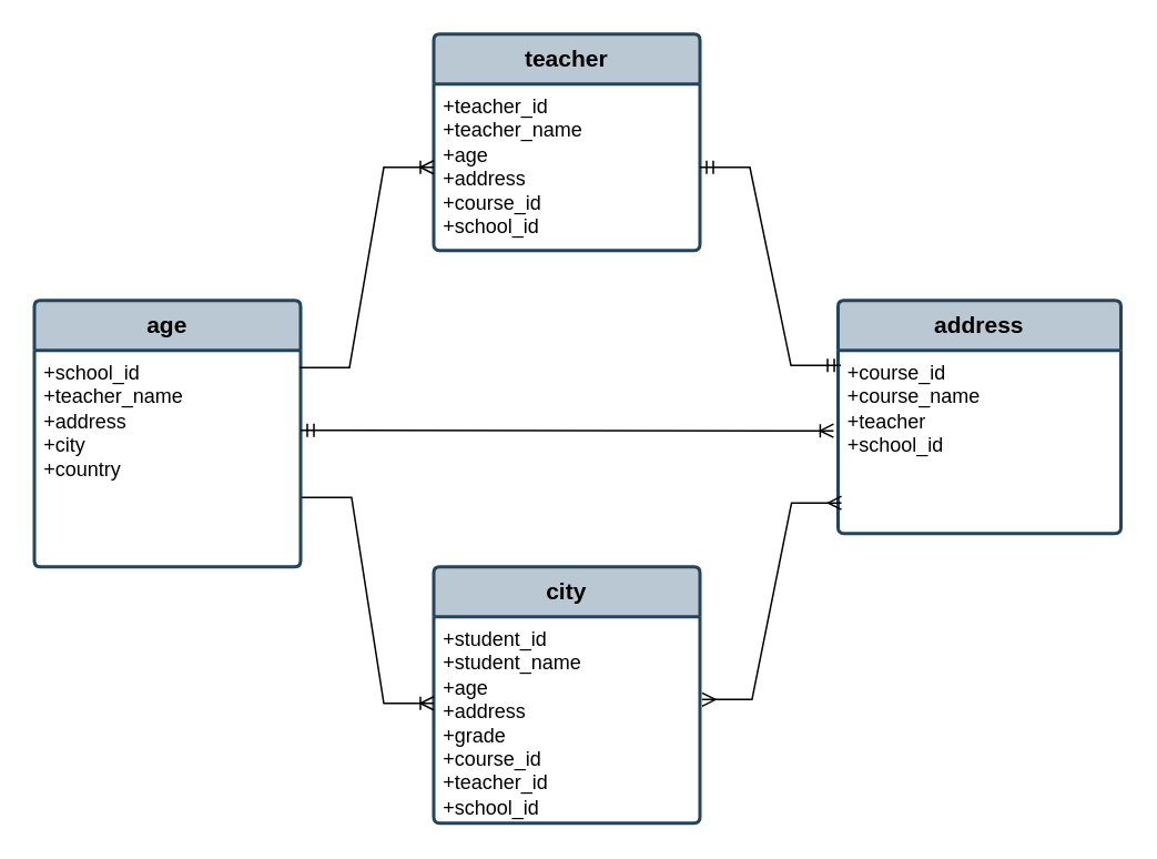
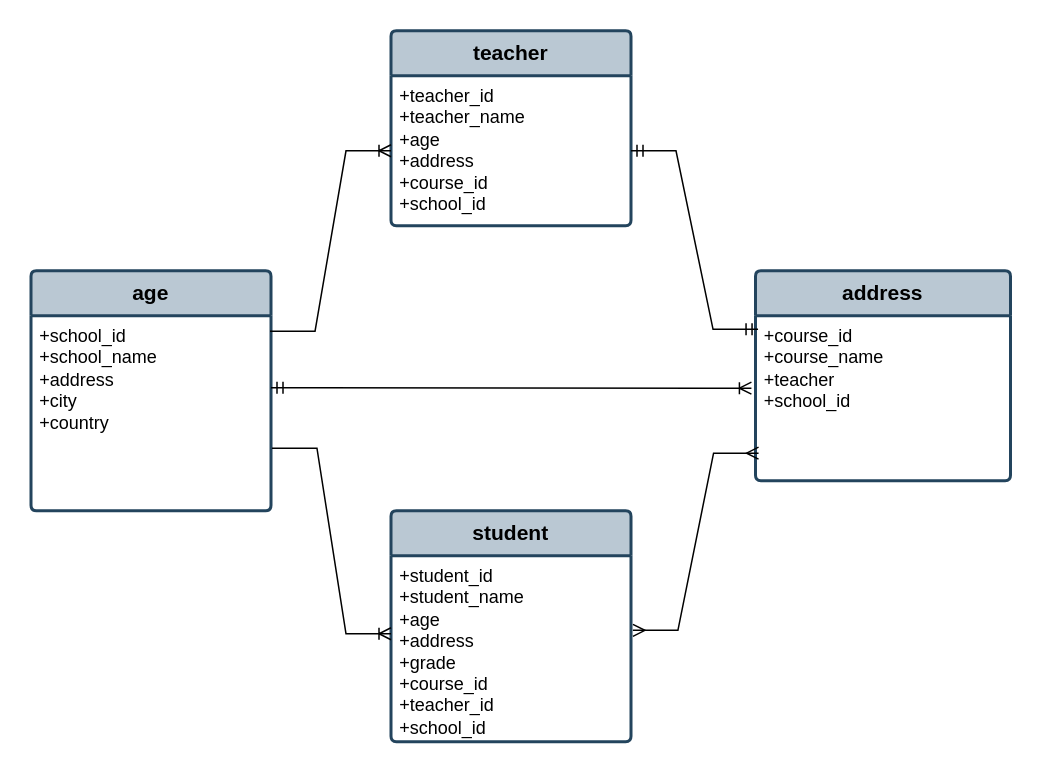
  <mxCell id="0" />
  <mxCell id="1" parent="0" />
  <mxCell id="2" value="teacher" style="swimlane;childLayout=stackLayout;horizontal=1;startSize=30;horizontalStack=0;rounded=1;fontSize=14;fontStyle=1;strokeWidth=2;resizeParent=0;resizeLast=1;shadow=0;dashed=0;align=center;arcSize=4;whiteSpace=wrap;html=1;fillColor=#bac8d3;strokeColor=#23445d;" parent="1" vertex="1"><mxGeometry x="260" y="20" width="160" height="130" as="geometry" /></mxCell>
  <mxCell id="3" value="+teacher_id&lt;div&gt;+teacher_name&lt;br&gt;&lt;div&gt;+age&lt;br&gt;+address&lt;br&gt;+course_id&lt;/div&gt;&lt;/div&gt;&lt;div&gt;+school_id&lt;/div&gt;" style="align=left;strokeColor=none;fillColor=none;spacingLeft=4;spacingRight=4;fontSize=12;verticalAlign=top;resizable=0;rotatable=0;part=1;html=1;whiteSpace=wrap;" parent="2" vertex="1"><mxGeometry y="30" width="160" height="100" as="geometry" /></mxCell>
- <mxCell id="4" value="city" style="swimlane;childLayout=stackLayout;horizontal=1;startSize=30;horizontalStack=0;rounded=1;fontSize=14;fontStyle=1;strokeWidth=2;resizeParent=0;resizeLast=1;shadow=0;dashed=0;align=center;arcSize=4;whiteSpace=wrap;html=1;fillColor=#bac8d3;strokeColor=#23445d;" parent="1" vertex="1"><mxGeometry x="260" y="340" width="160" height="154" as="geometry" /></mxCell>
+ <mxCell id="4" value="student" style="swimlane;childLayout=stackLayout;horizontal=1;startSize=30;horizontalStack=0;rounded=1;fontSize=14;fontStyle=1;strokeWidth=2;resizeParent=0;resizeLast=1;shadow=0;dashed=0;align=center;arcSize=4;whiteSpace=wrap;html=1;fillColor=#bac8d3;strokeColor=#23445d;" parent="1" vertex="1"><mxGeometry x="260" y="340" width="160" height="154" as="geometry" /></mxCell>
  <mxCell id="5" value="+student_id&lt;div&gt;+student_name&lt;div&gt;+age&lt;/div&gt;&lt;div&gt;+address&lt;/div&gt;&lt;div&gt;+grade&lt;/div&gt;&lt;div&gt;+course_id&lt;br&gt;&lt;/div&gt;&lt;div&gt;+teacher_id&lt;br&gt;+school_id&lt;/div&gt;&lt;/div&gt;" style="align=left;strokeColor=none;fillColor=none;spacingLeft=4;spacingRight=4;fontSize=12;verticalAlign=top;resizable=0;rotatable=0;part=1;html=1;whiteSpace=wrap;" parent="4" vertex="1"><mxGeometry y="30" width="160" height="124" as="geometry" /></mxCell>
  <mxCell id="6" value="address" style="swimlane;childLayout=stackLayout;horizontal=1;startSize=30;horizontalStack=0;rounded=1;fontSize=14;fontStyle=1;strokeWidth=2;resizeParent=0;resizeLast=1;shadow=0;dashed=0;align=center;arcSize=4;whiteSpace=wrap;html=1;fillColor=#bac8d3;strokeColor=#23445d;" parent="1" vertex="1"><mxGeometry x="503" y="180" width="170" height="140" as="geometry" /></mxCell>
  <mxCell id="7" value="+course_id&lt;div&gt;+course_name&lt;br&gt;+teacher&lt;br&gt;&lt;/div&gt;&lt;div&gt;+school_id&lt;/div&gt;" style="align=left;strokeColor=none;fillColor=none;spacingLeft=4;spacingRight=4;fontSize=12;verticalAlign=top;resizable=0;rotatable=0;part=1;html=1;whiteSpace=wrap;" parent="6" vertex="1"><mxGeometry y="30" width="170" height="110" as="geometry" /></mxCell>
  <mxCell id="8" value="age" style="swimlane;childLayout=stackLayout;horizontal=1;startSize=30;horizontalStack=0;rounded=1;fontSize=14;fontStyle=1;strokeWidth=2;resizeParent=0;resizeLast=1;shadow=0;dashed=0;align=center;arcSize=4;whiteSpace=wrap;html=1;fillColor=#bac8d3;strokeColor=#23445d;" parent="1" vertex="1"><mxGeometry x="20" y="180" width="160" height="160" as="geometry" /></mxCell>
- <mxCell id="9" value="+school_id&lt;div&gt;+teacher_name&lt;br&gt;&lt;div&gt;&lt;span style=&quot;background-color: transparent; color: light-dark(rgb(0, 0, 0), rgb(255, 255, 255));&quot;&gt;+address&lt;/span&gt;&lt;/div&gt;&lt;/div&gt;&lt;div&gt;+city&lt;br&gt;+country&lt;/div&gt;" style="align=left;strokeColor=none;fillColor=none;spacingLeft=4;spacingRight=4;fontSize=12;verticalAlign=top;resizable=0;rotatable=0;part=1;html=1;whiteSpace=wrap;" parent="8" vertex="1"><mxGeometry y="30" width="160" height="130" as="geometry" /></mxCell>
+ <mxCell id="9" value="+school_id&lt;div&gt;+school_name&lt;br&gt;&lt;div&gt;&lt;span style=&quot;background-color: transparent; color: light-dark(rgb(0, 0, 0), rgb(255, 255, 255));&quot;&gt;+address&lt;/span&gt;&lt;/div&gt;&lt;/div&gt;&lt;div&gt;+city&lt;br&gt;+country&lt;/div&gt;" style="align=left;strokeColor=none;fillColor=none;spacingLeft=4;spacingRight=4;fontSize=12;verticalAlign=top;resizable=0;rotatable=0;part=1;html=1;whiteSpace=wrap;" parent="8" vertex="1"><mxGeometry y="30" width="160" height="130" as="geometry" /></mxCell>
  <mxCell id="10" value="" style="edgeStyle=entityRelationEdgeStyle;fontSize=12;html=1;endArrow=ERmany;startArrow=ERmany;rounded=0;exitX=0.012;exitY=0.833;exitDx=0;exitDy=0;exitPerimeter=0;entryX=1.008;entryY=0.401;entryDx=0;entryDy=0;entryPerimeter=0;" edge="1" parent="1" source="7" target="5"><mxGeometry width="100" height="100" relative="1" as="geometry"><mxPoint x="630" y="280" as="sourcePoint" /><mxPoint x="420" y="310" as="targetPoint" /><Array as="points"><mxPoint x="475" y="270" /><mxPoint x="460" y="300" /><mxPoint x="440" y="290" /><mxPoint x="480" y="302" /><mxPoint x="470" y="302" /><mxPoint x="460" y="290" /><mxPoint x="450" y="340" /><mxPoint x="470" y="302" /><mxPoint x="470" y="300" /><mxPoint x="450" y="340" /><mxPoint x="480" y="302" /><mxPoint x="460" y="310" /><mxPoint x="620" y="415" /><mxPoint x="451" y="340" /><mxPoint x="630" y="380" /></Array></mxGeometry></mxCell>
  <mxCell id="11" value="" style="edgeStyle=entityRelationEdgeStyle;fontSize=12;html=1;endArrow=ERmandOne;startArrow=ERmandOne;rounded=0;exitX=0.01;exitY=0.082;exitDx=0;exitDy=0;exitPerimeter=0;" edge="1" parent="1" source="7" target="3"><mxGeometry width="100" height="100" relative="1" as="geometry"><mxPoint x="630" y="240" as="sourcePoint" /><mxPoint x="300" y="110" as="targetPoint" /><Array as="points"><mxPoint x="190" y="260" /><mxPoint x="650" y="170" /><mxPoint x="630" y="190" /><mxPoint x="240" y="190" /><mxPoint x="260" y="190" /><mxPoint x="190" y="260" /></Array></mxGeometry></mxCell>
  <mxCell id="12" value="" style="edgeStyle=entityRelationEdgeStyle;fontSize=12;html=1;endArrow=ERoneToMany;rounded=0;flowAnimation=0;exitX=0.996;exitY=0.079;exitDx=0;exitDy=0;entryX=0;entryY=0.5;entryDx=0;entryDy=0;exitPerimeter=0;" edge="1" parent="1" source="9" target="3"><mxGeometry width="100" height="100" relative="1" as="geometry"><mxPoint x="150" y="150" as="sourcePoint" /><mxPoint x="250" y="50" as="targetPoint" /></mxGeometry></mxCell>
  <mxCell id="13" value="" style="edgeStyle=entityRelationEdgeStyle;fontSize=12;html=1;endArrow=ERoneToMany;startArrow=ERmandOne;rounded=0;entryX=-0.016;entryY=0.439;entryDx=0;entryDy=0;entryPerimeter=0;" edge="1" parent="1" target="7"><mxGeometry width="100" height="100" relative="1" as="geometry"><mxPoint x="180" y="258" as="sourcePoint" /><mxPoint x="290" y="160" as="targetPoint" /></mxGeometry></mxCell>
  <mxCell id="14" value="" style="edgeStyle=entityRelationEdgeStyle;fontSize=12;html=1;endArrow=ERoneToMany;rounded=0;exitX=1.004;exitY=0.679;exitDx=0;exitDy=0;exitPerimeter=0;" edge="1" parent="1" source="9"><mxGeometry width="100" height="100" relative="1" as="geometry"><mxPoint x="160" y="470" as="sourcePoint" /><mxPoint x="260" y="422" as="targetPoint" /></mxGeometry></mxCell>
